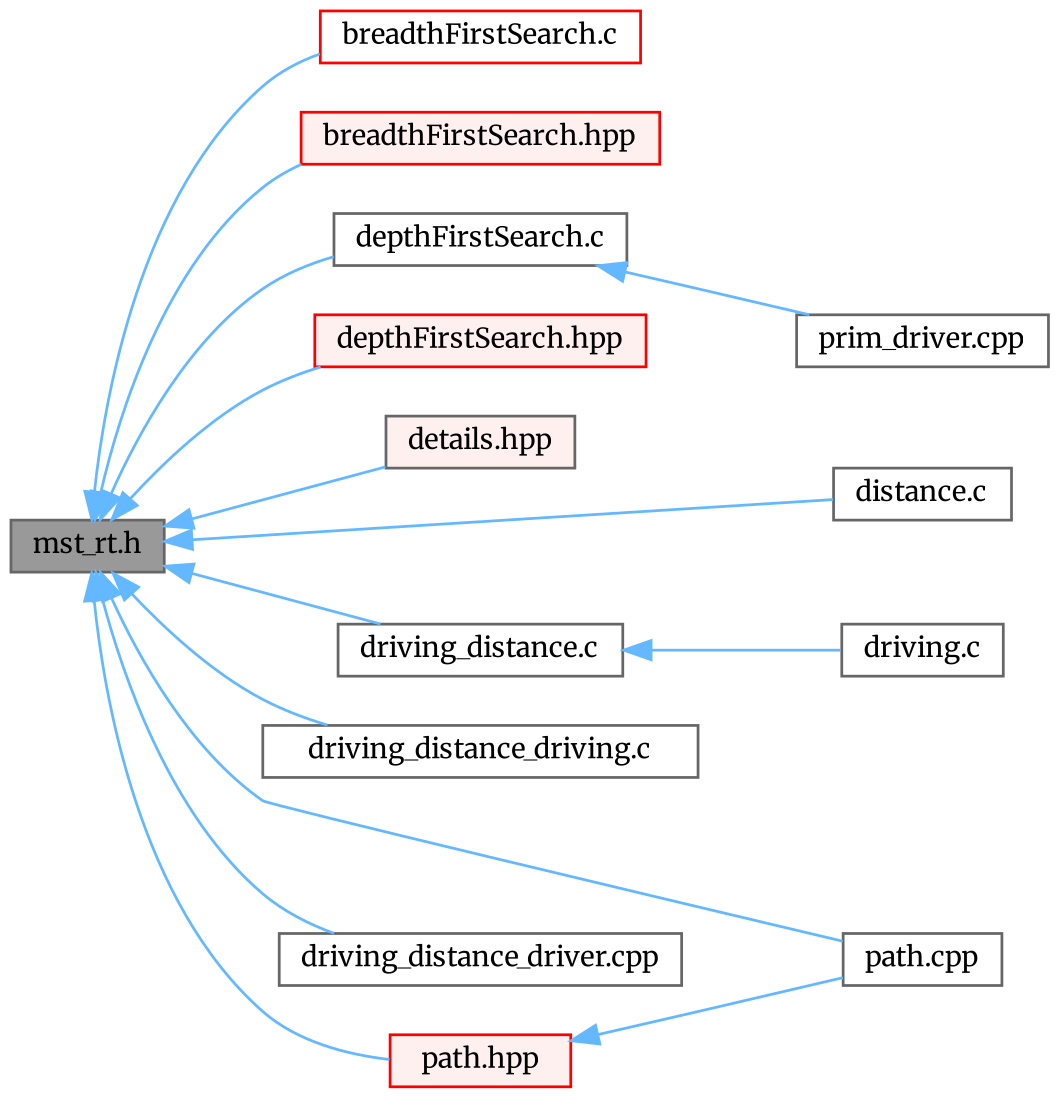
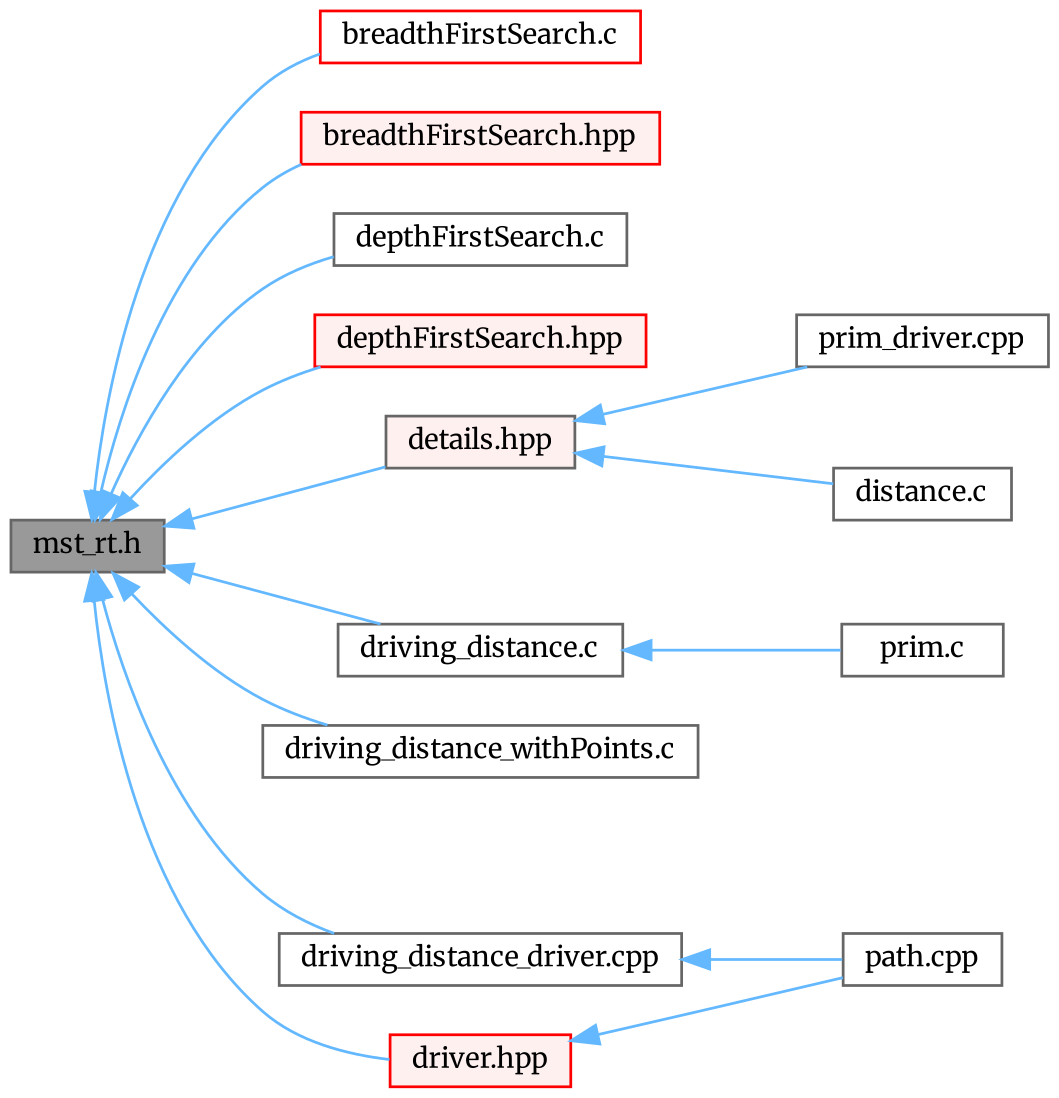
  digraph {
    fontname=Merriweather
    rankdir=LR
    node [color=grey40 fillcolor=white fontname=Merriweather fontsize=10 shape=box style=filled]
    edge [color=steelblue1 dir=back fontname=Merriweather fontsize=10 labelfontname=Helvetica labelfontsize=10 style=solid]
    n1 [color=gray40 fillcolor=grey60 fontcolor=black height=0.2 label="mst_rt.h" width=0.4]
    n2 [color=red height=0.2 label="breadthFirstSearch.c" width=0.4]
    n3 [color=red fillcolor="#FFF0F0" height=0.2 label="breadthFirstSearch.hpp" width=0.4]
    n4 [height=0.2 label="depthFirstSearch.c" width=0.4]
    n5 [color=red fillcolor="#FFF0F0" height=0.2 label="depthFirstSearch.hpp" width=0.4]
    n6 [fillcolor="#FFF0F0" height=0.2 label="details.hpp" width=0.4]
    n7 [height=0.2 label="driving_distance.c" width=0.4]
    n8 [height=0.2 label="driving_distance_driver.cpp" width=0.4]
-   n9 [height=0.2 label="driving_distance_driving.c" width=0.4]
+   n9 [height=0.2 label="driving_distance_withPoints.c" width=0.4]
    n10 [height=0.2 label="distance.c" width=0.4]
    n11 [height=0.2 label="path.cpp" width=0.4]
-   n12 [color=red fillcolor="#FFF0F0" height=0.2 label="path.hpp" width=0.4]
+   n12 [color=red fillcolor="#FFF0F0" height=0.2 label="driver.hpp" width=0.4]
    n13 [height=0.2 label="prim_driver.cpp" width=0.4]
-   n14 [height=0.2 label="driving.c" width=0.4]
+   n14 [height=0.2 label="prim.c" width=0.4]
    n1 -> n2
    n1 -> n3
    n1 -> n4
    n1 -> n5
    n1 -> n6
    n1 -> n7
    n1 -> n8
    n1 -> n9
-   n1 -> n10
-   n1 -> n11
+   n6 -> n10
+   n8 -> n11
    n1 -> n12
-   n4 -> n13
+   n6 -> n13
    n7 -> n14
    n12 -> n11
  }
